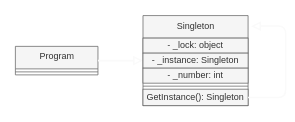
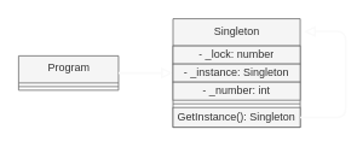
  <mxCell id="0" />
  <mxCell id="1" parent="0" />
  <mxCell id="2" value="Program" style="swimlane;fontStyle=0;align=center;verticalAlign=top;childLayout=stackLayout;horizontal=1;startSize=30;horizontalStack=0;resizeParent=1;resizeParentMax=0;resizeLast=0;collapsible=0;marginBottom=0;html=1;fillColor=#f5f5f5;strokeColor=#666666;fontColor=#333333;" parent="1" vertex="1"><mxGeometry x="20" y="61" width="110" height="38" as="geometry" /></mxCell>
  <mxCell id="3" value="" style="line;strokeWidth=1;fillColor=#f5f5f5;align=left;verticalAlign=middle;spacingTop=-1;spacingLeft=3;spacingRight=3;rotatable=0;labelPosition=right;points=[];portConstraint=eastwest;strokeColor=#666666;fontColor=#333333;" parent="2" vertex="1"><mxGeometry y="30" width="110" height="8" as="geometry" /></mxCell>
  <mxCell id="4" value="" style="endArrow=block;startArrow=none;endFill=0;startFill=0;endSize=8;html=1;verticalAlign=bottom;labelBackgroundColor=none;strokeWidth=2;sketch=0;fillColor=#f5f5f5;strokeColor=#FAFAFA;fontColor=#030303;" parent="1" source="2" target="5" edge="1"><mxGeometry width="160" relative="1" as="geometry"><mxPoint x="140" y="53" as="sourcePoint" /><mxPoint x="328.76" y="52.015" as="targetPoint" /></mxGeometry></mxCell>
  <mxCell id="5" value="&lt;span style=&quot;font-weight: 400;&quot;&gt;Singleton&lt;br&gt;&lt;/span&gt;" style="swimlane;fontStyle=1;align=center;verticalAlign=middle;childLayout=stackLayout;horizontal=1;startSize=30;horizontalStack=0;resizeParent=1;resizeParentMax=0;resizeLast=0;collapsible=0;marginBottom=0;html=1;fillColor=#f5f5f5;strokeColor=#666666;fontColor=#333333;" parent="1" vertex="1"><mxGeometry x="190" y="20" width="140" height="120" as="geometry" /></mxCell>
- <mxCell id="6" value="- _lock: object" style="text;html=1;strokeColor=#666666;fillColor=#f5f5f5;align=center;verticalAlign=middle;spacingLeft=4;spacingRight=4;overflow=hidden;rotatable=0;points=[[0,0.5],[1,0.5]];portConstraint=eastwest;fontColor=#333333;" parent="5" vertex="1"><mxGeometry y="30" width="140" height="20" as="geometry" /></mxCell>
+ <mxCell id="6" value="- _lock: number" style="text;html=1;strokeColor=#666666;fillColor=#f5f5f5;align=center;verticalAlign=middle;spacingLeft=4;spacingRight=4;overflow=hidden;rotatable=0;points=[[0,0.5],[1,0.5]];portConstraint=eastwest;fontColor=#333333;" parent="5" vertex="1"><mxGeometry y="30" width="140" height="20" as="geometry" /></mxCell>
  <mxCell id="7" value="- _instance: Singleton" style="text;html=1;strokeColor=#666666;fillColor=#f5f5f5;align=center;verticalAlign=middle;spacingLeft=4;spacingRight=4;overflow=hidden;rotatable=0;points=[[0,0.5],[1,0.5]];portConstraint=eastwest;fontColor=#333333;" vertex="1" parent="5"><mxGeometry y="50" width="140" height="20" as="geometry" /></mxCell>
  <mxCell id="8" value="- _number: int" style="text;html=1;strokeColor=#666666;fillColor=#f5f5f5;align=center;verticalAlign=middle;spacingLeft=4;spacingRight=4;overflow=hidden;rotatable=0;points=[[0,0.5],[1,0.5]];portConstraint=eastwest;fontColor=#333333;" vertex="1" parent="5"><mxGeometry y="70" width="140" height="20" as="geometry" /></mxCell>
  <mxCell id="9" value="" style="line;strokeWidth=1;fillColor=#f5f5f5;align=left;verticalAlign=middle;spacingTop=-1;spacingLeft=3;spacingRight=3;rotatable=0;labelPosition=right;points=[];portConstraint=eastwest;strokeColor=#666666;fontColor=#333333;" parent="5" vertex="1"><mxGeometry y="90" width="140" height="8" as="geometry" /></mxCell>
  <mxCell id="10" value="GetInstance(): Singleton" style="text;html=1;strokeColor=#666666;fillColor=#f5f5f5;align=center;verticalAlign=middle;spacingLeft=4;spacingRight=4;overflow=hidden;rotatable=0;points=[[0,0.5],[1,0.5]];portConstraint=eastwest;fontColor=#333333;" parent="5" vertex="1"><mxGeometry y="98" width="140" height="22" as="geometry" /></mxCell>
  <mxCell id="11" value="" style="endArrow=block;startArrow=none;endFill=0;startFill=0;endSize=8;html=1;verticalAlign=bottom;labelBackgroundColor=none;strokeWidth=2;sketch=0;entryX=1.029;entryY=0.117;entryDx=0;entryDy=0;entryPerimeter=0;exitX=1;exitY=0.5;exitDx=0;exitDy=0;fillColor=#f5f5f5;strokeColor=#FAFAFA;fontColor=#030303;" edge="1" parent="5" source="10" target="5"><mxGeometry width="160" relative="1" as="geometry"><mxPoint x="140" y="134" as="sourcePoint" /><mxPoint x="210" y="134" as="targetPoint" /><Array as="points"><mxPoint x="190" y="109" /><mxPoint x="190" y="14" /></Array></mxGeometry></mxCell>
